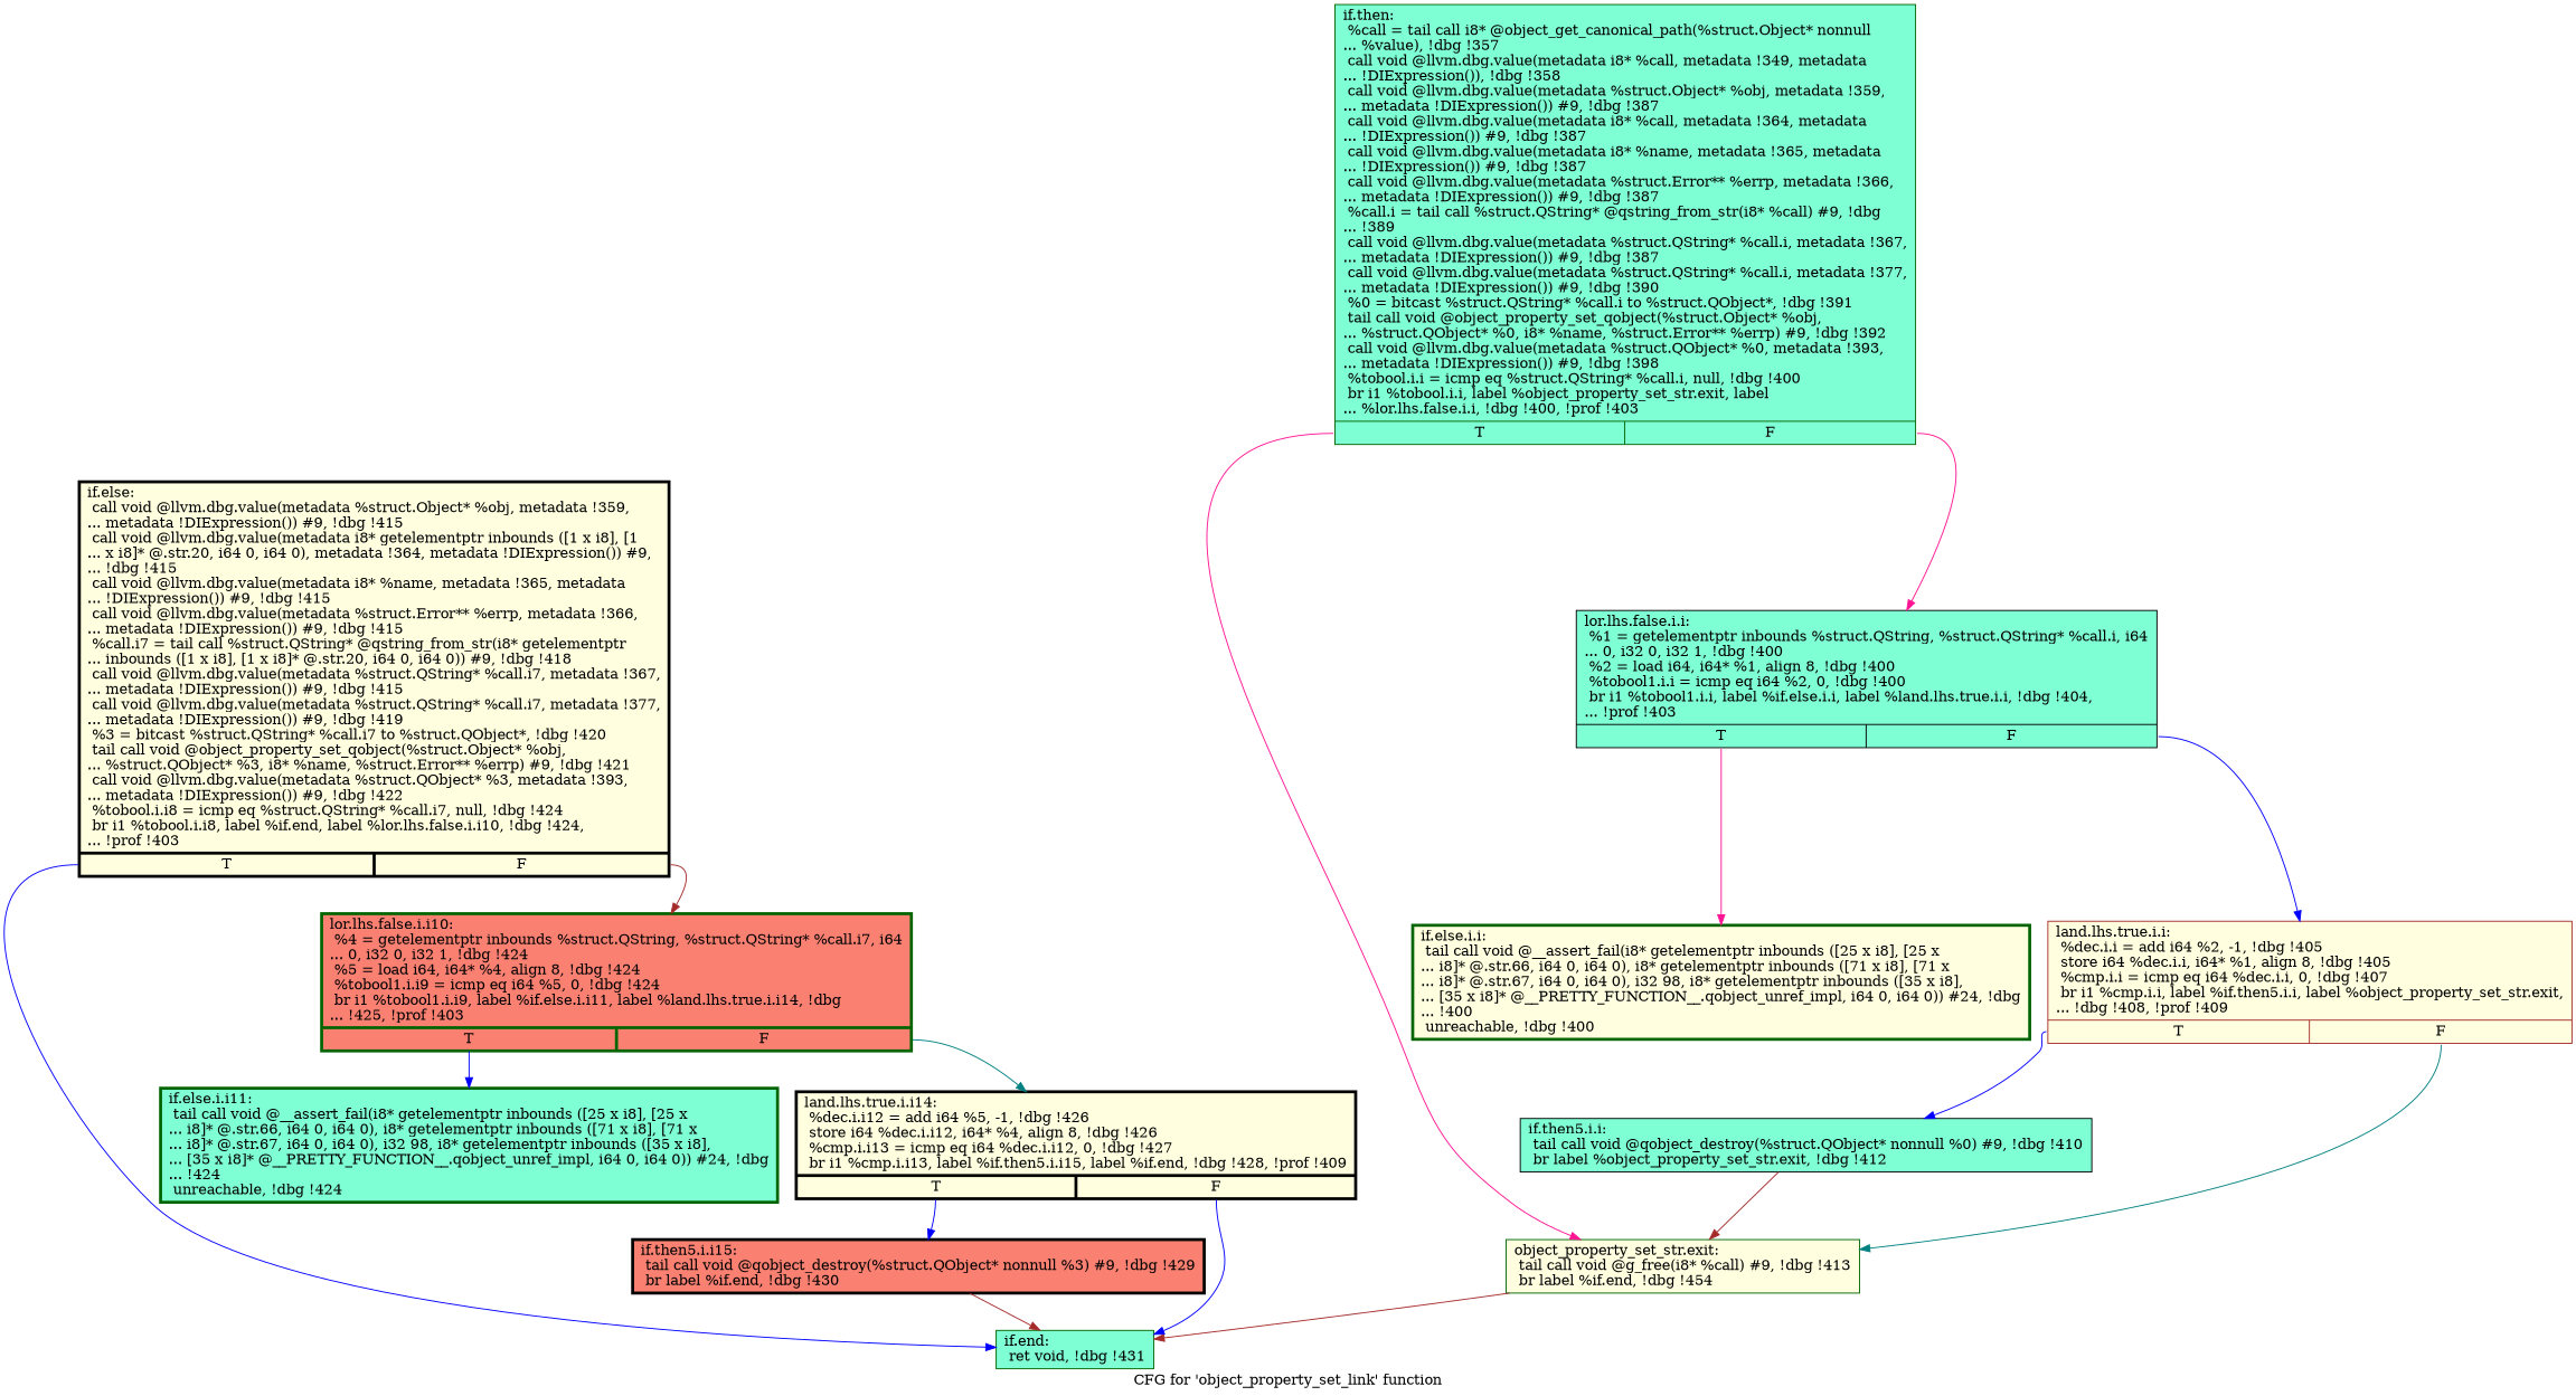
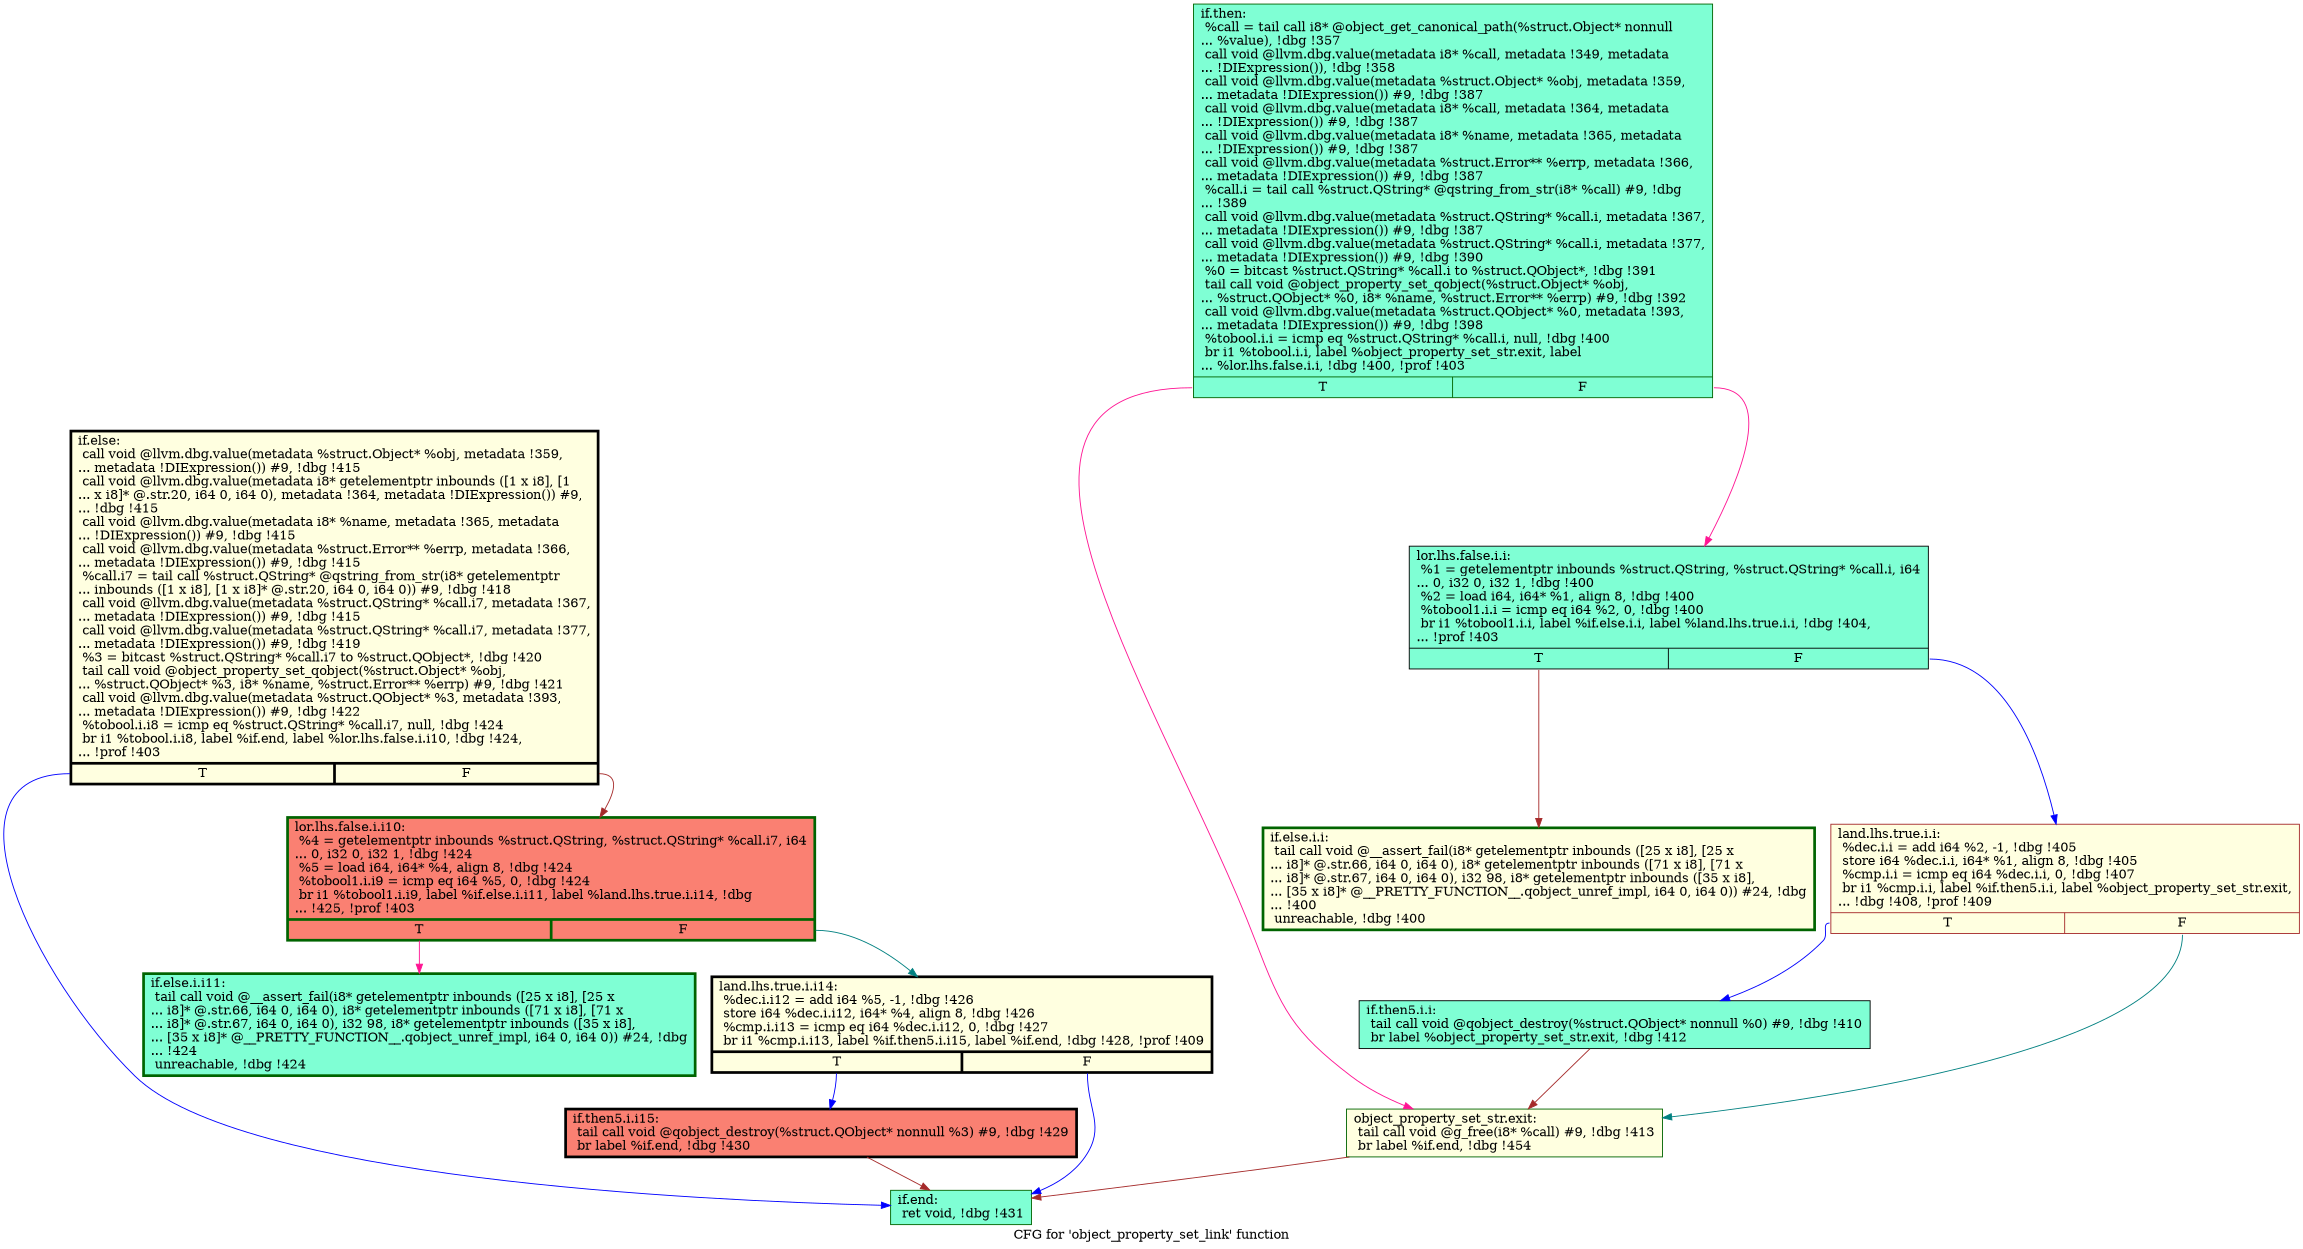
  digraph {
    label="CFG for 'object_property_set_link' function"
    node [color=darkgreen fillcolor=lightyellow shape=record style=filled]
    edge [color=blue tailport=s0]
    n1 [color=black label="{if.else:                                          \l  call void @llvm.dbg.value(metadata %struct.Object* %obj, metadata !359,\l... metadata !DIExpression()) #9, !dbg !415\l  call void @llvm.dbg.value(metadata i8* getelementptr inbounds ([1 x i8], [1\l... x i8]* @.str.20, i64 0, i64 0), metadata !364, metadata !DIExpression()) #9,\l... !dbg !415\l  call void @llvm.dbg.value(metadata i8* %name, metadata !365, metadata\l... !DIExpression()) #9, !dbg !415\l  call void @llvm.dbg.value(metadata %struct.Error** %errp, metadata !366,\l... metadata !DIExpression()) #9, !dbg !415\l  %call.i7 = tail call %struct.QString* @qstring_from_str(i8* getelementptr\l... inbounds ([1 x i8], [1 x i8]* @.str.20, i64 0, i64 0)) #9, !dbg !418\l  call void @llvm.dbg.value(metadata %struct.QString* %call.i7, metadata !367,\l... metadata !DIExpression()) #9, !dbg !415\l  call void @llvm.dbg.value(metadata %struct.QString* %call.i7, metadata !377,\l... metadata !DIExpression()) #9, !dbg !419\l  %3 = bitcast %struct.QString* %call.i7 to %struct.QObject*, !dbg !420\l  tail call void @object_property_set_qobject(%struct.Object* %obj,\l... %struct.QObject* %3, i8* %name, %struct.Error** %errp) #9, !dbg !421\l  call void @llvm.dbg.value(metadata %struct.QObject* %3, metadata !393,\l... metadata !DIExpression()) #9, !dbg !422\l  %tobool.i.i8 = icmp eq %struct.QString* %call.i7, null, !dbg !424\l  br i1 %tobool.i.i8, label %if.end, label %lor.lhs.false.i.i10, !dbg !424,\l... !prof !403\l|{<s0>T|<s1>F}}" penwidth=3.0]
    n2 [fillcolor=aquamarine label="{if.end:                                           \l  ret void, !dbg !431\l}"]
    n3 [fillcolor=salmon label="{lor.lhs.false.i.i10:                              \l  %4 = getelementptr inbounds %struct.QString, %struct.QString* %call.i7, i64\l... 0, i32 0, i32 1, !dbg !424\l  %5 = load i64, i64* %4, align 8, !dbg !424\l  %tobool1.i.i9 = icmp eq i64 %5, 0, !dbg !424\l  br i1 %tobool1.i.i9, label %if.else.i.i11, label %land.lhs.true.i.i14, !dbg\l... !425, !prof !403\l|{<s0>T|<s1>F}}" penwidth=3.0]
    n4 [fillcolor=aquamarine label="{if.then:                                          \l  %call = tail call i8* @object_get_canonical_path(%struct.Object* nonnull\l... %value), !dbg !357\l  call void @llvm.dbg.value(metadata i8* %call, metadata !349, metadata\l... !DIExpression()), !dbg !358\l  call void @llvm.dbg.value(metadata %struct.Object* %obj, metadata !359,\l... metadata !DIExpression()) #9, !dbg !387\l  call void @llvm.dbg.value(metadata i8* %call, metadata !364, metadata\l... !DIExpression()) #9, !dbg !387\l  call void @llvm.dbg.value(metadata i8* %name, metadata !365, metadata\l... !DIExpression()) #9, !dbg !387\l  call void @llvm.dbg.value(metadata %struct.Error** %errp, metadata !366,\l... metadata !DIExpression()) #9, !dbg !387\l  %call.i = tail call %struct.QString* @qstring_from_str(i8* %call) #9, !dbg\l... !389\l  call void @llvm.dbg.value(metadata %struct.QString* %call.i, metadata !367,\l... metadata !DIExpression()) #9, !dbg !387\l  call void @llvm.dbg.value(metadata %struct.QString* %call.i, metadata !377,\l... metadata !DIExpression()) #9, !dbg !390\l  %0 = bitcast %struct.QString* %call.i to %struct.QObject*, !dbg !391\l  tail call void @object_property_set_qobject(%struct.Object* %obj,\l... %struct.QObject* %0, i8* %name, %struct.Error** %errp) #9, !dbg !392\l  call void @llvm.dbg.value(metadata %struct.QObject* %0, metadata !393,\l... metadata !DIExpression()) #9, !dbg !398\l  %tobool.i.i = icmp eq %struct.QString* %call.i, null, !dbg !400\l  br i1 %tobool.i.i, label %object_property_set_str.exit, label\l... %lor.lhs.false.i.i, !dbg !400, !prof !403\l|{<s0>T|<s1>F}}"]
    n5 [label="{object_property_set_str.exit:                     \l  tail call void @g_free(i8* %call) #9, !dbg !413\l  br label %if.end, !dbg !454\l}"]
    n6 [color=black fillcolor=aquamarine label="{lor.lhs.false.i.i:                                \l  %1 = getelementptr inbounds %struct.QString, %struct.QString* %call.i, i64\l... 0, i32 0, i32 1, !dbg !400\l  %2 = load i64, i64* %1, align 8, !dbg !400\l  %tobool1.i.i = icmp eq i64 %2, 0, !dbg !400\l  br i1 %tobool1.i.i, label %if.else.i.i, label %land.lhs.true.i.i, !dbg !404,\l... !prof !403\l|{<s0>T|<s1>F}}"]
    n7 [fillcolor=aquamarine label="{if.else.i.i11:                                    \l  tail call void @__assert_fail(i8* getelementptr inbounds ([25 x i8], [25 x\l... i8]* @.str.66, i64 0, i64 0), i8* getelementptr inbounds ([71 x i8], [71 x\l... i8]* @.str.67, i64 0, i64 0), i32 98, i8* getelementptr inbounds ([35 x i8],\l... [35 x i8]* @__PRETTY_FUNCTION__.qobject_unref_impl, i64 0, i64 0)) #24, !dbg\l... !424\l  unreachable, !dbg !424\l}" penwidth=3.0]
    n8 [color=black label="{land.lhs.true.i.i14:                              \l  %dec.i.i12 = add i64 %5, -1, !dbg !426\l  store i64 %dec.i.i12, i64* %4, align 8, !dbg !426\l  %cmp.i.i13 = icmp eq i64 %dec.i.i12, 0, !dbg !427\l  br i1 %cmp.i.i13, label %if.then5.i.i15, label %if.end, !dbg !428, !prof !409\l|{<s0>T|<s1>F}}" penwidth=3.0]
    n9 [label="{if.else.i.i:                                      \l  tail call void @__assert_fail(i8* getelementptr inbounds ([25 x i8], [25 x\l... i8]* @.str.66, i64 0, i64 0), i8* getelementptr inbounds ([71 x i8], [71 x\l... i8]* @.str.67, i64 0, i64 0), i32 98, i8* getelementptr inbounds ([35 x i8],\l... [35 x i8]* @__PRETTY_FUNCTION__.qobject_unref_impl, i64 0, i64 0)) #24, !dbg\l... !400\l  unreachable, !dbg !400\l}" penwidth=3.0]
    n10 [color=brown label="{land.lhs.true.i.i:                                \l  %dec.i.i = add i64 %2, -1, !dbg !405\l  store i64 %dec.i.i, i64* %1, align 8, !dbg !405\l  %cmp.i.i = icmp eq i64 %dec.i.i, 0, !dbg !407\l  br i1 %cmp.i.i, label %if.then5.i.i, label %object_property_set_str.exit,\l... !dbg !408, !prof !409\l|{<s0>T|<s1>F}}"]
    n11 [color=black fillcolor=aquamarine label="{if.then5.i.i:                                     \l  tail call void @qobject_destroy(%struct.QObject* nonnull %0) #9, !dbg !410\l  br label %object_property_set_str.exit, !dbg !412\l}"]
    n12 [color=black fillcolor=salmon label="{if.then5.i.i15:                                   \l  tail call void @qobject_destroy(%struct.QObject* nonnull %3) #9, !dbg !429\l  br label %if.end, !dbg !430\l}" penwidth=3.0]
    n1 -> n2
    n1 -> n3 [color=brown tailport=s1]
-   n3 -> n7
+   n3 -> n7 [color=deeppink]
    n3 -> n8 [color=teal tailport=s1]
    n4 -> n5 [color=deeppink]
    n4 -> n6 [color=deeppink tailport=s1]
    n5 -> n2 [color=brown]
-   n6 -> n9 [color=deeppink]
+   n6 -> n9 [color=brown]
    n6 -> n10 [tailport=s1]
    n8 -> n2 [tailport=s1]
    n8 -> n12
    n10 -> n5 [color=teal tailport=s1]
    n10 -> n11
    n11 -> n5 [color=brown]
    n12 -> n2 [color=brown]
  }
